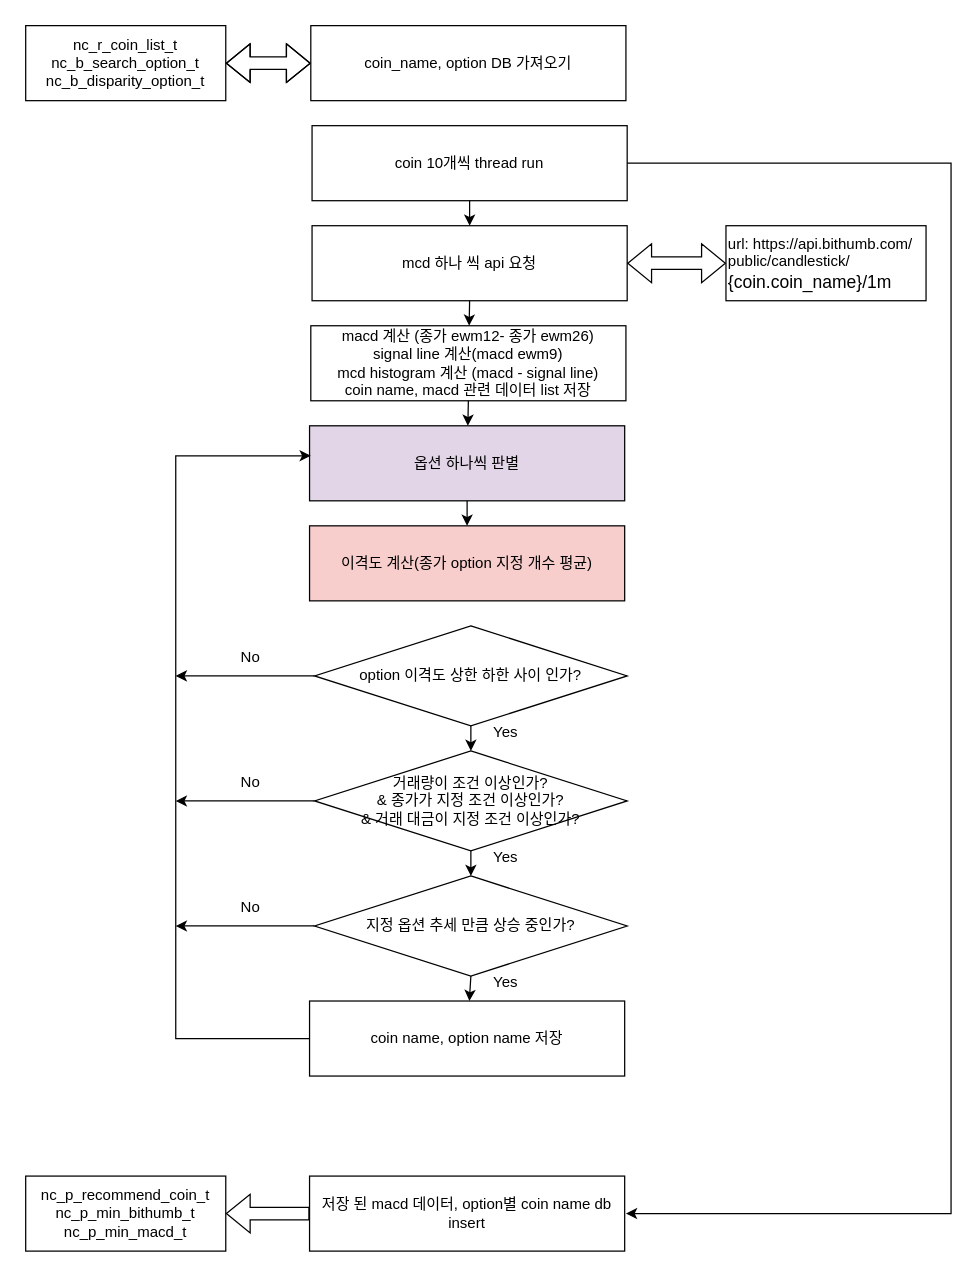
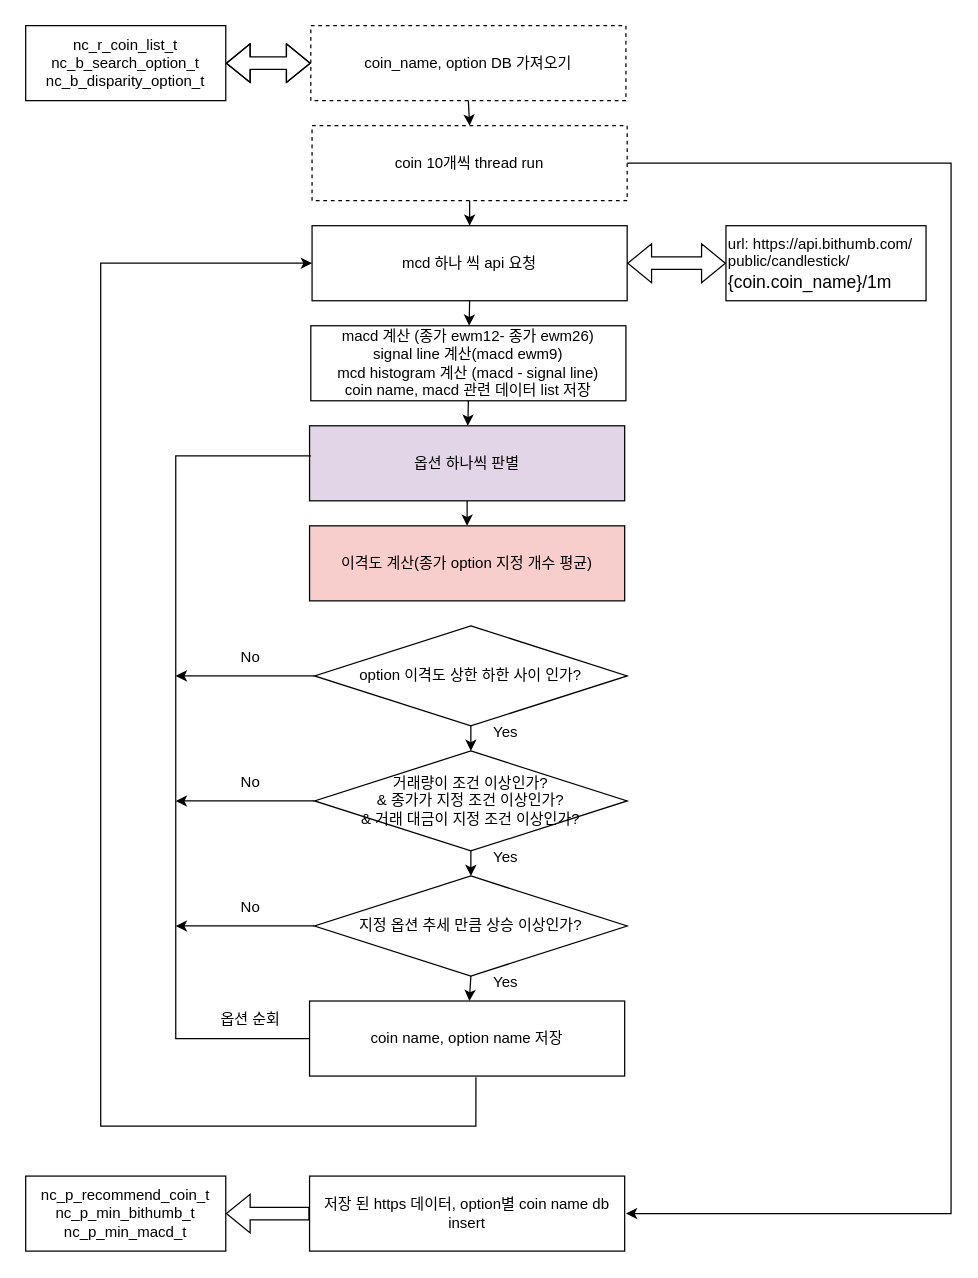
  <mxCell id="0" />
  <mxCell id="1" parent="0" />
  <mxCell id="2" value="nc_r_coin_list_t&lt;br&gt;nc_b_search_option_t&lt;br&gt;nc_b_disparity_option_t" style="rounded=0;whiteSpace=wrap;html=1;" vertex="1" parent="1"><mxGeometry x="20" y="20" width="160" height="60" as="geometry" /></mxCell>
- <mxCell id="3" value="coin_name, option DB 가져오기" style="rounded=0;whiteSpace=wrap;html=1;" vertex="1" parent="1"><mxGeometry x="248" y="20" width="252" height="60" as="geometry" /></mxCell>
- <mxCell id="4" value="coin 10개씩 thread run" style="rounded=0;whiteSpace=wrap;html=1;" vertex="1" parent="1"><mxGeometry x="249" y="100" width="252" height="60" as="geometry" /></mxCell>
+ <mxCell id="3" value="coin_name, option DB 가져오기" style="rounded=0;whiteSpace=wrap;html=1;dashed=1;" vertex="1" parent="1"><mxGeometry x="248" y="20" width="252" height="60" as="geometry" /></mxCell>
+ <mxCell id="4" value="coin 10개씩 thread run" style="rounded=0;whiteSpace=wrap;html=1;dashed=1;" vertex="1" parent="1"><mxGeometry x="249" y="100" width="252" height="60" as="geometry" /></mxCell>
  <mxCell id="5" value="mcd 하나 씩 api 요청" style="rounded=0;whiteSpace=wrap;html=1;" vertex="1" parent="1"><mxGeometry x="249" y="180" width="252" height="60" as="geometry" /></mxCell>
  <mxCell id="6" value="url:&amp;nbsp;https://api.bithumb.com/&lt;br&gt;public/candlestick/&lt;br&gt;&lt;span style=&quot;background-color: rgb(255, 255, 255);&quot;&gt;&lt;span style=&quot;font-size: 14px;&quot;&gt;{&lt;/span&gt;&lt;span style=&quot;font-size: 14px;&quot;&gt;coin&lt;/span&gt;&lt;span style=&quot;font-size: 14px;&quot;&gt;.coin_name&lt;/span&gt;&lt;span style=&quot;font-size: 14px;&quot;&gt;}&lt;/span&gt;&lt;span style=&quot;font-size: 14px;&quot;&gt;/1m&lt;/span&gt;&lt;/span&gt;" style="rounded=0;whiteSpace=wrap;html=1;align=left;" vertex="1" parent="1"><mxGeometry x="580" y="180" width="160" height="60" as="geometry" /></mxCell>
  <mxCell id="7" value="macd 계산 (종가 ewm12- 종가 ewm26)&lt;br&gt;signal line 계산(macd ewm9)&lt;br&gt;mcd histogram 계산 (macd - signal line)&lt;br&gt;coin name, macd 관련 데이터 list 저장" style="rounded=0;whiteSpace=wrap;html=1;" vertex="1" parent="1"><mxGeometry x="248" y="260" width="252" height="60" as="geometry" /></mxCell>
  <mxCell id="8" value="option 이격도 상한 하한 사이 인가?" style="rhombus;whiteSpace=wrap;html=1;" vertex="1" parent="1"><mxGeometry x="251" y="500" width="250" height="80" as="geometry" /></mxCell>
  <mxCell id="9" value="옵션 하나씩 판별" style="rounded=0;whiteSpace=wrap;html=1;fillColor=#e1d5e7;" vertex="1" parent="1"><mxGeometry x="247" y="340" width="252" height="60" as="geometry" /></mxCell>
  <mxCell id="10" value="이격도 계산(종가 option 지정 개수 평균)" style="rounded=0;whiteSpace=wrap;html=1;fillColor=#f8cecc;" vertex="1" parent="1"><mxGeometry x="247" y="420" width="252" height="60" as="geometry" /></mxCell>
  <mxCell id="11" value="거래량이 조건 이상인가?&lt;br&gt;&amp;amp; 종가가 지정 조건 이상인가?&lt;br&gt;&amp;amp; 거래 대금이 지정 조건 이상인가?" style="rhombus;whiteSpace=wrap;html=1;" vertex="1" parent="1"><mxGeometry x="251" y="600" width="250" height="80" as="geometry" /></mxCell>
- <mxCell id="12" value="지정 옵션 추세 만큼 상승 중인가?" style="rhombus;whiteSpace=wrap;html=1;" vertex="1" parent="1"><mxGeometry x="251" y="700" width="250" height="80" as="geometry" /></mxCell>
+ <mxCell id="12" value="지정 옵션 추세 만큼 상승 이상인가?" style="rhombus;whiteSpace=wrap;html=1;" vertex="1" parent="1"><mxGeometry x="251" y="700" width="250" height="80" as="geometry" /></mxCell>
  <mxCell id="13" value="coin name, option name 저장" style="rounded=0;whiteSpace=wrap;html=1;" vertex="1" parent="1"><mxGeometry x="247" y="800" width="252" height="60" as="geometry" /></mxCell>
  <mxCell id="14" value="" style="shape=flexArrow;endArrow=classic;startArrow=classic;html=1;rounded=0;exitX=1;exitY=0.5;exitDx=0;exitDy=0;entryX=0;entryY=0.5;entryDx=0;entryDy=0;" edge="1" parent="1" source="2" target="3"><mxGeometry width="100" height="100" relative="1" as="geometry"><mxPoint x="480" y="230" as="sourcePoint" /><mxPoint x="580" y="130" as="targetPoint" /><Array as="points"><mxPoint x="210" y="50" /></Array></mxGeometry></mxCell>
+ <mxCell id="15" value="" style="endArrow=classic;html=1;rounded=0;exitX=0.5;exitY=1;exitDx=0;exitDy=0;entryX=0.5;entryY=0;entryDx=0;entryDy=0;" edge="1" parent="1" source="3" target="4"><mxGeometry width="50" height="50" relative="1" as="geometry"><mxPoint x="510" y="340" as="sourcePoint" /><mxPoint x="560" y="290" as="targetPoint" /></mxGeometry></mxCell>
  <mxCell id="16" value="" style="endArrow=classic;html=1;rounded=0;exitX=0.5;exitY=1;exitDx=0;exitDy=0;" edge="1" parent="1" source="4" target="5"><mxGeometry width="50" height="50" relative="1" as="geometry"><mxPoint x="510" y="340" as="sourcePoint" /><mxPoint x="560" y="290" as="targetPoint" /></mxGeometry></mxCell>
  <mxCell id="17" value="" style="endArrow=classic;html=1;rounded=0;exitX=0.5;exitY=1;exitDx=0;exitDy=0;" edge="1" parent="1" source="5" target="7"><mxGeometry width="50" height="50" relative="1" as="geometry"><mxPoint x="510" y="340" as="sourcePoint" /><mxPoint x="560" y="290" as="targetPoint" /></mxGeometry></mxCell>
  <mxCell id="18" value="" style="endArrow=classic;html=1;rounded=0;exitX=0.5;exitY=1;exitDx=0;exitDy=0;" edge="1" parent="1" source="7" target="9"><mxGeometry width="50" height="50" relative="1" as="geometry"><mxPoint x="510" y="340" as="sourcePoint" /><mxPoint x="560" y="290" as="targetPoint" /></mxGeometry></mxCell>
  <mxCell id="19" value="" style="endArrow=classic;html=1;rounded=0;exitX=0.5;exitY=1;exitDx=0;exitDy=0;entryX=0.5;entryY=0;entryDx=0;entryDy=0;" edge="1" parent="1" source="9" target="10"><mxGeometry width="50" height="50" relative="1" as="geometry"><mxPoint x="510" y="440" as="sourcePoint" /><mxPoint x="560" y="390" as="targetPoint" /></mxGeometry></mxCell>
  <mxCell id="20" value="" style="endArrow=classic;html=1;rounded=0;exitX=0.5;exitY=1;exitDx=0;exitDy=0;entryX=0.5;entryY=0;entryDx=0;entryDy=0;" edge="1" parent="1" source="8" target="11"><mxGeometry width="50" height="50" relative="1" as="geometry"><mxPoint x="510" y="440" as="sourcePoint" /><mxPoint x="560" y="390" as="targetPoint" /></mxGeometry></mxCell>
  <mxCell id="21" value="" style="endArrow=classic;html=1;rounded=0;exitX=0.5;exitY=1;exitDx=0;exitDy=0;" edge="1" parent="1" source="11" target="12"><mxGeometry width="50" height="50" relative="1" as="geometry"><mxPoint x="510" y="640" as="sourcePoint" /><mxPoint x="560" y="590" as="targetPoint" /></mxGeometry></mxCell>
  <mxCell id="22" value="" style="endArrow=classic;html=1;rounded=0;exitX=0.5;exitY=1;exitDx=0;exitDy=0;" edge="1" parent="1" source="12" target="13"><mxGeometry width="50" height="50" relative="1" as="geometry"><mxPoint x="510" y="640" as="sourcePoint" /><mxPoint x="560" y="590" as="targetPoint" /></mxGeometry></mxCell>
  <mxCell id="23" value="" style="endArrow=classic;html=1;rounded=0;exitX=0;exitY=0.5;exitDx=0;exitDy=0;" edge="1" parent="1" source="11"><mxGeometry width="50" height="50" relative="1" as="geometry"><mxPoint x="510" y="640" as="sourcePoint" /><mxPoint x="140" y="640" as="targetPoint" /></mxGeometry></mxCell>
  <mxCell id="24" value="" style="endArrow=classic;html=1;rounded=0;exitX=0;exitY=0.5;exitDx=0;exitDy=0;" edge="1" parent="1" source="8"><mxGeometry width="50" height="50" relative="1" as="geometry"><mxPoint x="510" y="640" as="sourcePoint" /><mxPoint x="140" y="540" as="targetPoint" /></mxGeometry></mxCell>
- <mxCell id="25" value="" style="endArrow=classic;html=1;rounded=0;exitX=0;exitY=0.5;exitDx=0;exitDy=0;entryX=0.004;entryY=0.4;entryDx=0;entryDy=0;entryPerimeter=0;" edge="1" parent="1" source="13" target="9"><mxGeometry width="50" height="50" relative="1" as="geometry"><mxPoint x="510" y="640" as="sourcePoint" /><mxPoint x="140" y="370" as="targetPoint" /><Array as="points"><mxPoint x="140" y="830" /><mxPoint x="140" y="364" /></Array></mxGeometry></mxCell>
+ <mxCell id="25" value="" style="endArrow=none;html=1;rounded=0;exitX=0;exitY=0.5;exitDx=0;exitDy=0;entryX=0.004;entryY=0.4;entryDx=0;entryDy=0;entryPerimeter=0;" edge="1" parent="1" source="13" target="9"><mxGeometry width="50" height="50" relative="1" as="geometry"><mxPoint x="510" y="640" as="sourcePoint" /><mxPoint x="140" y="370" as="targetPoint" /><Array as="points"><mxPoint x="140" y="830" /><mxPoint x="140" y="364" /></Array></mxGeometry></mxCell>
  <mxCell id="26" value="" style="endArrow=classic;html=1;rounded=0;exitX=0;exitY=0.5;exitDx=0;exitDy=0;" edge="1" parent="1" source="12"><mxGeometry width="50" height="50" relative="1" as="geometry"><mxPoint x="510" y="640" as="sourcePoint" /><mxPoint x="140" y="740" as="targetPoint" /></mxGeometry></mxCell>
+ <mxCell id="27" value="" style="endArrow=classic;html=1;rounded=0;exitX=0.528;exitY=1.017;exitDx=0;exitDy=0;exitPerimeter=0;entryX=0;entryY=0.5;entryDx=0;entryDy=0;" edge="1" parent="1" source="13" target="5"><mxGeometry width="50" height="50" relative="1" as="geometry"><mxPoint x="510" y="640" as="sourcePoint" /><mxPoint x="560" y="590" as="targetPoint" /><Array as="points"><mxPoint x="380" y="900" /><mxPoint x="80" y="900" /><mxPoint x="80" y="210" /></Array></mxGeometry></mxCell>
  <mxCell id="28" value="No" style="text;html=1;strokeColor=none;fillColor=none;align=center;verticalAlign=middle;whiteSpace=wrap;rounded=0;" vertex="1" parent="1"><mxGeometry x="170" y="510" width="60" height="30" as="geometry" /></mxCell>
  <mxCell id="29" value="No" style="text;html=1;strokeColor=none;fillColor=none;align=center;verticalAlign=middle;whiteSpace=wrap;rounded=0;" vertex="1" parent="1"><mxGeometry x="170" y="610" width="60" height="30" as="geometry" /></mxCell>
  <mxCell id="30" value="No" style="text;html=1;strokeColor=none;fillColor=none;align=center;verticalAlign=middle;whiteSpace=wrap;rounded=0;" vertex="1" parent="1"><mxGeometry x="170" y="710" width="60" height="30" as="geometry" /></mxCell>
+ <mxCell id="31" value="옵션 순회" style="text;html=1;strokeColor=none;fillColor=none;align=center;verticalAlign=middle;whiteSpace=wrap;rounded=0;" vertex="1" parent="1"><mxGeometry x="170" y="800" width="60" height="30" as="geometry" /></mxCell>
  <mxCell id="32" value="Yes" style="text;html=1;strokeColor=none;fillColor=none;align=center;verticalAlign=middle;whiteSpace=wrap;rounded=0;" vertex="1" parent="1"><mxGeometry x="374" y="670" width="60" height="30" as="geometry" /></mxCell>
  <mxCell id="33" value="Yes" style="text;html=1;strokeColor=none;fillColor=none;align=center;verticalAlign=middle;whiteSpace=wrap;rounded=0;" vertex="1" parent="1"><mxGeometry x="374" y="770" width="60" height="30" as="geometry" /></mxCell>
  <mxCell id="34" value="Yes" style="text;html=1;strokeColor=none;fillColor=none;align=center;verticalAlign=middle;whiteSpace=wrap;rounded=0;" vertex="1" parent="1"><mxGeometry x="374" y="570" width="60" height="30" as="geometry" /></mxCell>
  <mxCell id="35" value="" style="endArrow=classic;html=1;rounded=0;exitX=1;exitY=0.5;exitDx=0;exitDy=0;" edge="1" parent="1" source="4"><mxGeometry width="50" height="50" relative="1" as="geometry"><mxPoint x="510" y="440" as="sourcePoint" /><mxPoint x="500" y="970" as="targetPoint" /><Array as="points"><mxPoint x="760" y="130" /><mxPoint x="760" y="970" /></Array></mxGeometry></mxCell>
  <mxCell id="36" value="" style="shape=flexArrow;endArrow=classic;startArrow=classic;html=1;rounded=0;entryX=0;entryY=0.5;entryDx=0;entryDy=0;exitX=1;exitY=0.5;exitDx=0;exitDy=0;" edge="1" parent="1" source="5" target="6"><mxGeometry width="100" height="100" relative="1" as="geometry"><mxPoint x="480" y="360" as="sourcePoint" /><mxPoint x="580" y="260" as="targetPoint" /></mxGeometry></mxCell>
- <mxCell id="37" value="저장 된 macd 데이터, option별 coin name db insert" style="rounded=0;whiteSpace=wrap;html=1;" vertex="1" parent="1"><mxGeometry x="247" y="940" width="252" height="60" as="geometry" /></mxCell>
+ <mxCell id="37" value="저장 된 https 데이터, option별 coin name db insert" style="rounded=0;whiteSpace=wrap;html=1;" vertex="1" parent="1"><mxGeometry x="247" y="940" width="252" height="60" as="geometry" /></mxCell>
  <mxCell id="38" value="nc_p_recommend_coin_t&lt;br&gt;nc_p_min_bithumb_t&lt;br&gt;nc_p_min_macd_t" style="rounded=0;whiteSpace=wrap;html=1;" vertex="1" parent="1"><mxGeometry x="20" y="940" width="160" height="60" as="geometry" /></mxCell>
  <mxCell id="39" value="" style="shape=flexArrow;endArrow=classic;html=1;rounded=0;exitX=0;exitY=0.5;exitDx=0;exitDy=0;entryX=1;entryY=0.5;entryDx=0;entryDy=0;" edge="1" parent="1" source="37" target="38"><mxGeometry width="50" height="50" relative="1" as="geometry"><mxPoint x="510" y="660" as="sourcePoint" /><mxPoint x="560" y="610" as="targetPoint" /></mxGeometry></mxCell>
